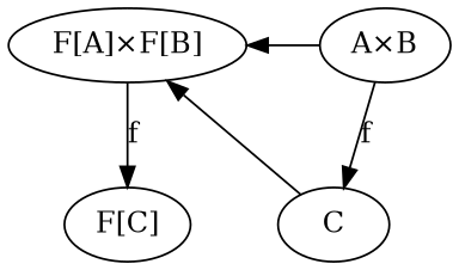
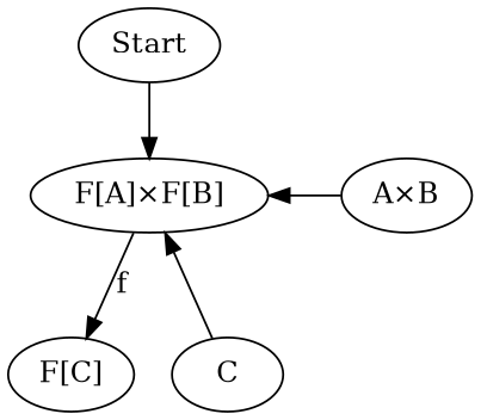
  digraph {
    n1 [label="F[C]"]
    C
    n3 [label="A×B"]
    n4 [label="F[A]×F[B]"]
+   Start
    subgraph sub_1 {
      rank=same
      n1
      C
    }
    subgraph sub_2 {
      rank=same
      n3
      n4
    }
-   n3 -> C [label=f]
    n4 -> n1 [label=f]
    n4 -> C [dir=back]
    n4 -> n3 [dir=back]
+   Start -> n4
  }
